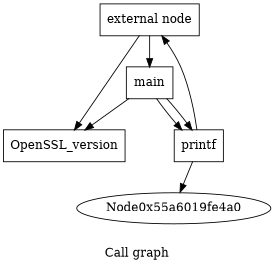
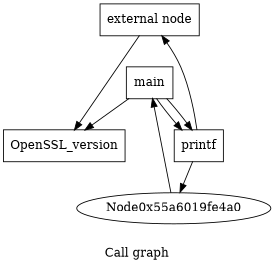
  digraph {
    label="Call graph"
    node [shape=record]
    n1 [label="{external node}"]
    n2 [label="{main}"]
    n3 [label="{OpenSSL_version}"]
    n4 [label="{printf}"]
    Node0x55a6019fe4a0 [shape=""]
-   n1 -> n2
+   Node0x55a6019fe4a0 -> n2
    n1 -> n3
    n2 -> n3
    n2 -> n4
    n2 -> n4
    n4 -> n1
    n4 -> Node0x55a6019fe4a0
  }
